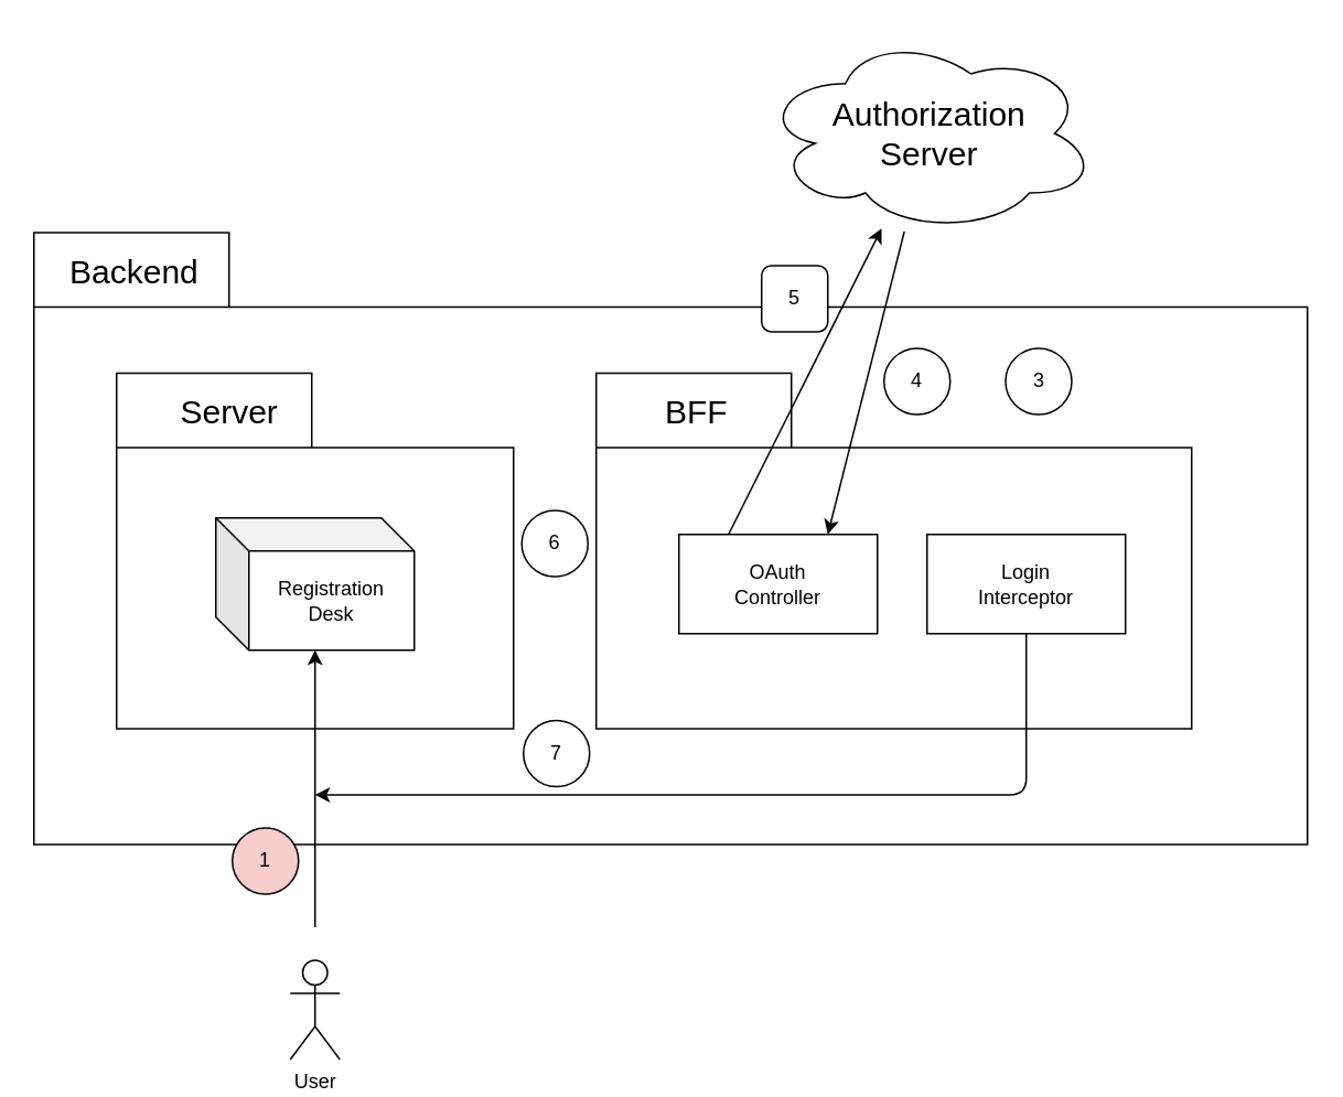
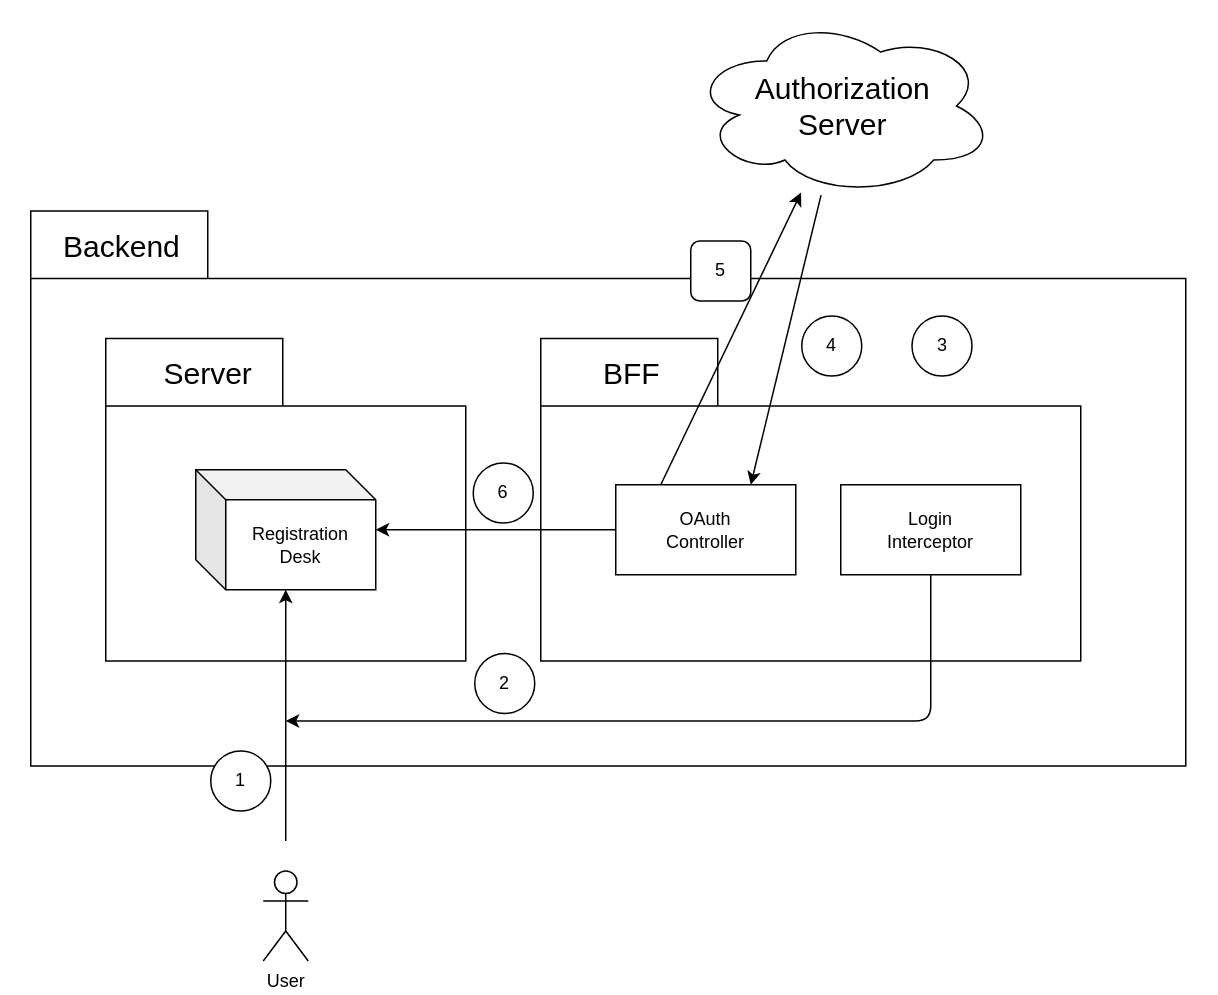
  <mxCell id="0" />
  <mxCell id="1" parent="0" />
  <mxCell id="2" value="" style="shape=folder;fontStyle=1;spacingTop=10;tabWidth=118;tabHeight=45;tabPosition=left;html=1;rounded=0;strokeWidth=1;fillColor=#FFFFFF;fontSize=20;" parent="1" vertex="1"><mxGeometry x="20" y="140" width="770" height="370" as="geometry" /></mxCell>
  <mxCell id="3" value="Backend" style="text;html=1;strokeColor=none;fillColor=none;align=left;verticalAlign=middle;whiteSpace=wrap;rounded=0;fontSize=20;" parent="1" vertex="1"><mxGeometry x="40" y="153" width="40" height="20" as="geometry" /></mxCell>
  <mxCell id="4" value="" style="shape=folder;fontStyle=1;spacingTop=10;tabWidth=118;tabHeight=45;tabPosition=left;html=1;rounded=0;strokeWidth=1;fillColor=#FFFFFF;fontSize=20;" parent="1" vertex="1"><mxGeometry x="70" y="225" width="240" height="215" as="geometry" /></mxCell>
  <mxCell id="5" value="Server" style="text;html=1;strokeColor=none;fillColor=none;align=left;verticalAlign=middle;whiteSpace=wrap;rounded=0;fontSize=20;" parent="1" vertex="1"><mxGeometry x="107" y="238" width="40" height="20" as="geometry" /></mxCell>
  <mxCell id="6" value="" style="shape=folder;fontStyle=1;spacingTop=10;tabWidth=118;tabHeight=45;tabPosition=left;html=1;rounded=0;strokeWidth=1;fillColor=#FFFFFF;fontSize=20;" parent="1" vertex="1"><mxGeometry x="360" y="225" width="360" height="215" as="geometry" /></mxCell>
  <mxCell id="7" value="BFF" style="text;html=1;strokeColor=none;fillColor=none;align=left;verticalAlign=middle;whiteSpace=wrap;rounded=0;fontSize=20;" parent="1" vertex="1"><mxGeometry x="400" y="238" width="40" height="20" as="geometry" /></mxCell>
- <mxCell id="8" value="Authorization&lt;br style=&quot;font-size: 20px;&quot;&gt;Server" style="ellipse;shape=cloud;whiteSpace=wrap;html=1;fontSize=20;" parent="1" vertex="1"><mxGeometry x="460" y="20" width="202.5" height="120" as="geometry" /></mxCell>
+ <mxCell id="8" value="Authorization&lt;br style=&quot;font-size: 20px;&quot;&gt;Server" style="ellipse;shape=cloud;whiteSpace=wrap;html=1;fontSize=20;" parent="1" vertex="1"><mxGeometry x="460" y="10" width="202.5" height="120" as="geometry" /></mxCell>
  <mxCell id="9" value="Registration&lt;br&gt;Desk" style="shape=cube;whiteSpace=wrap;html=1;boundedLbl=1;backgroundOutline=1;darkOpacity=0.05;darkOpacity2=0.1;" parent="1" vertex="1"><mxGeometry x="130" y="312.5" width="120" height="80" as="geometry" /></mxCell>
  <mxCell id="10" value="User" style="shape=umlActor;verticalLabelPosition=bottom;verticalAlign=top;html=1;outlineConnect=0;" parent="1" vertex="1"><mxGeometry x="175" y="580" width="30" height="60" as="geometry" /></mxCell>
  <mxCell id="11" value="" style="endArrow=classic;html=1;" parent="1" target="9" edge="1"><mxGeometry width="50" height="50" relative="1" as="geometry"><mxPoint x="190" y="560" as="sourcePoint" /><mxPoint x="260" y="420" as="targetPoint" /></mxGeometry></mxCell>
  <mxCell id="12" value="Login&lt;br&gt;Interceptor" style="rounded=0;whiteSpace=wrap;html=1;" parent="1" vertex="1"><mxGeometry x="560" y="322.5" width="120" height="60" as="geometry" /></mxCell>
  <mxCell id="13" value="OAuth&lt;br&gt;Controller" style="rounded=0;whiteSpace=wrap;html=1;" parent="1" vertex="1"><mxGeometry x="410" y="322.5" width="120" height="60" as="geometry" /></mxCell>
  <mxCell id="14" value="" style="endArrow=classic;html=1;" parent="1" source="12" edge="1"><mxGeometry width="50" height="50" relative="1" as="geometry"><mxPoint x="420" y="570" as="sourcePoint" /><mxPoint x="190" y="480" as="targetPoint" /><Array as="points"><mxPoint x="620" y="480" /><mxPoint x="560" y="480" /></Array></mxGeometry></mxCell>
  <mxCell id="15" value="" style="endArrow=classic;html=1;entryX=0.75;entryY=0;entryDx=0;entryDy=0;" parent="1" source="8" target="13" edge="1"><mxGeometry width="50" height="50" relative="1" as="geometry"><mxPoint x="541.988" y="152.174" as="sourcePoint" /><mxPoint x="740" y="60" as="targetPoint" /></mxGeometry></mxCell>
  <mxCell id="16" value="" style="endArrow=classic;html=1;exitX=0.25;exitY=0;exitDx=0;exitDy=0;" parent="1" source="13" target="8" edge="1"><mxGeometry width="50" height="50" relative="1" as="geometry"><mxPoint x="750" y="370" as="sourcePoint" /><mxPoint x="527.786" y="149.638" as="targetPoint" /></mxGeometry></mxCell>
- <mxCell id="17" value="1" style="ellipse;whiteSpace=wrap;html=1;aspect=fixed;fillColor=#f8cecc;" parent="1" vertex="1"><mxGeometry x="140" y="500" width="40" height="40" as="geometry" /></mxCell>
- <mxCell id="18" value="7" style="ellipse;whiteSpace=wrap;html=1;aspect=fixed;" parent="1" vertex="1"><mxGeometry x="316" y="435" width="40" height="40" as="geometry" /></mxCell>
+ <mxCell id="17" value="1" style="ellipse;whiteSpace=wrap;html=1;aspect=fixed;" parent="1" vertex="1"><mxGeometry x="140" y="500" width="40" height="40" as="geometry" /></mxCell>
+ <mxCell id="18" value="2" style="ellipse;whiteSpace=wrap;html=1;aspect=fixed;" parent="1" vertex="1"><mxGeometry x="316" y="435" width="40" height="40" as="geometry" /></mxCell>
  <mxCell id="19" value="5" style="whiteSpace=wrap;html=1;aspect=fixed;rounded=1;" parent="1" vertex="1"><mxGeometry x="460" y="160" width="40" height="40" as="geometry" /></mxCell>
  <mxCell id="20" value="4" style="ellipse;whiteSpace=wrap;html=1;aspect=fixed;" parent="1" vertex="1"><mxGeometry x="534" y="210" width="40" height="40" as="geometry" /></mxCell>
  <mxCell id="21" value="3" style="ellipse;whiteSpace=wrap;html=1;aspect=fixed;" parent="1" vertex="1"><mxGeometry x="607.5" y="210" width="40" height="40" as="geometry" /></mxCell>
+ <mxCell id="22" value="" style="endArrow=classic;html=1;" parent="1" source="13" target="9" edge="1"><mxGeometry width="50" height="50" relative="1" as="geometry"><mxPoint x="450" y="820" as="sourcePoint" /><mxPoint x="500" y="770" as="targetPoint" /></mxGeometry></mxCell>
  <mxCell id="23" value="6" style="ellipse;whiteSpace=wrap;html=1;aspect=fixed;" parent="1" vertex="1"><mxGeometry x="315" y="308" width="40" height="40" as="geometry" /></mxCell>
